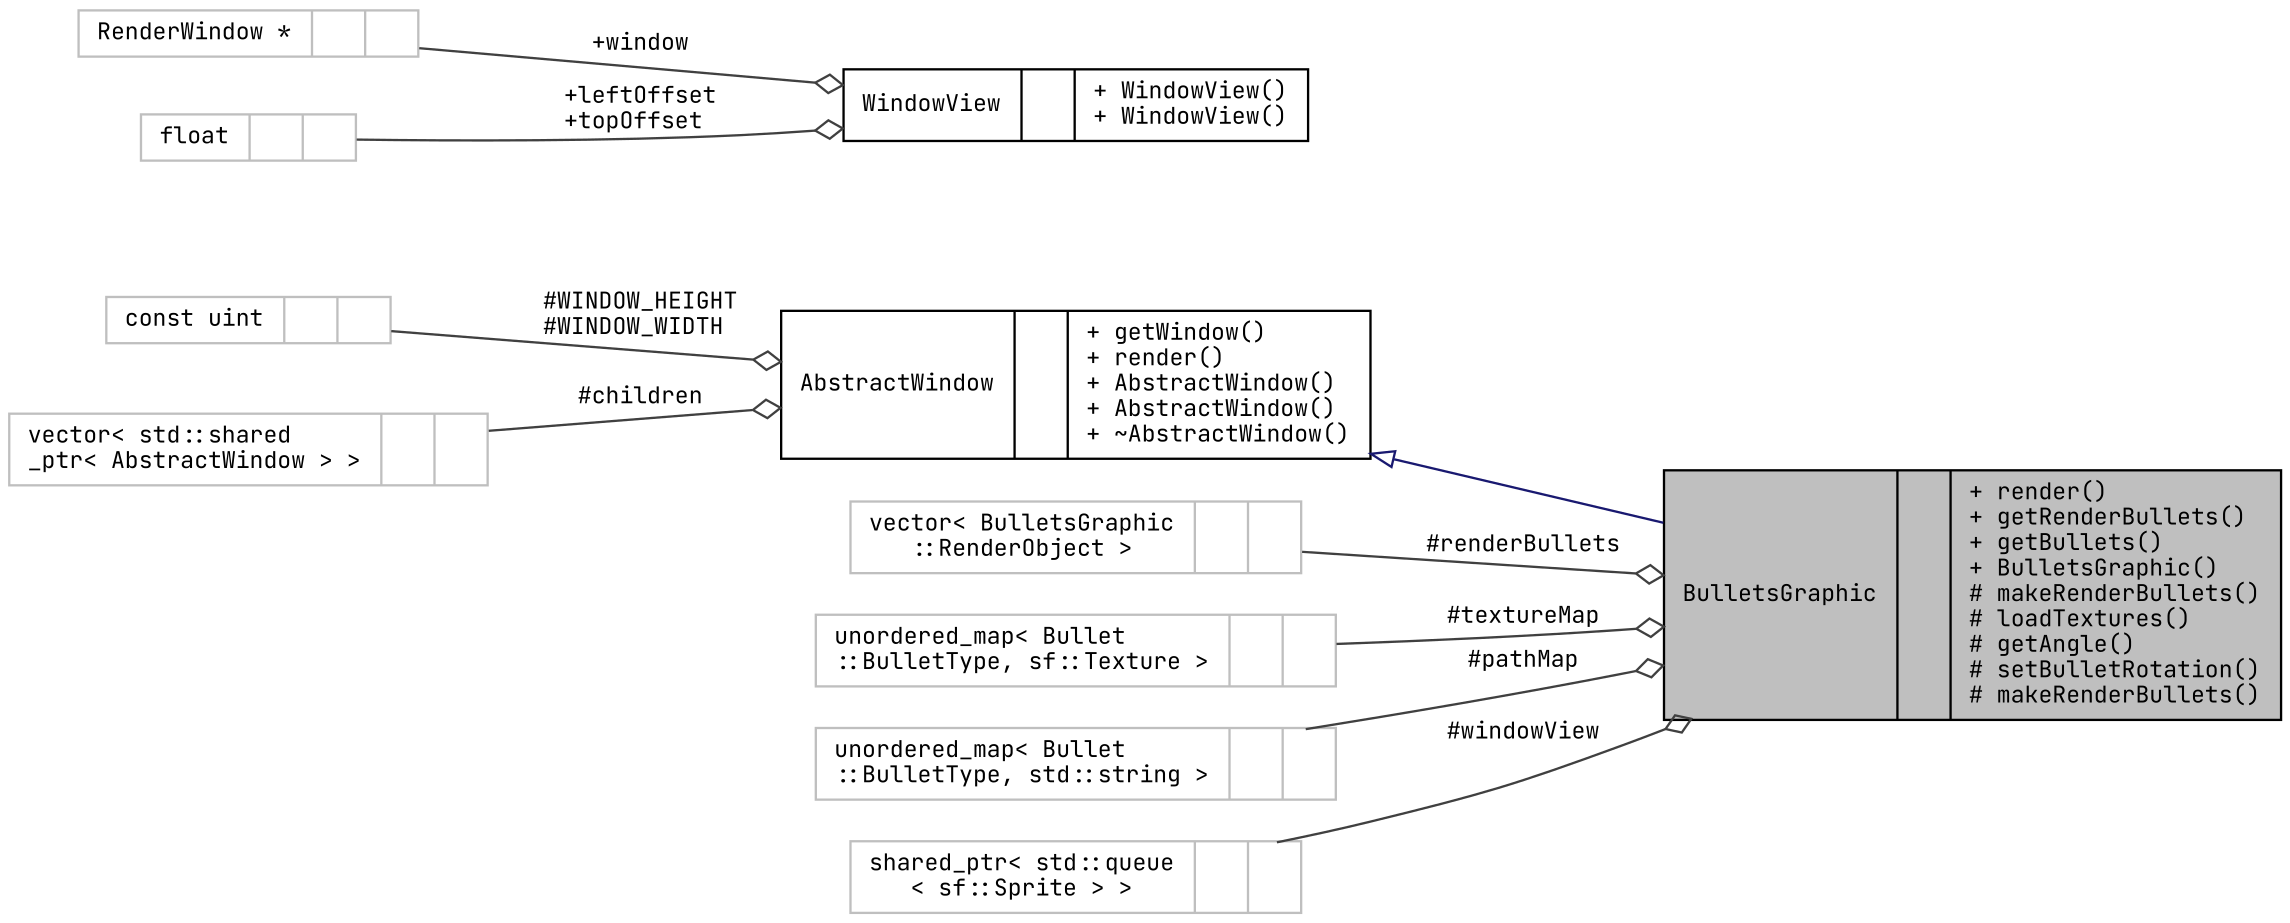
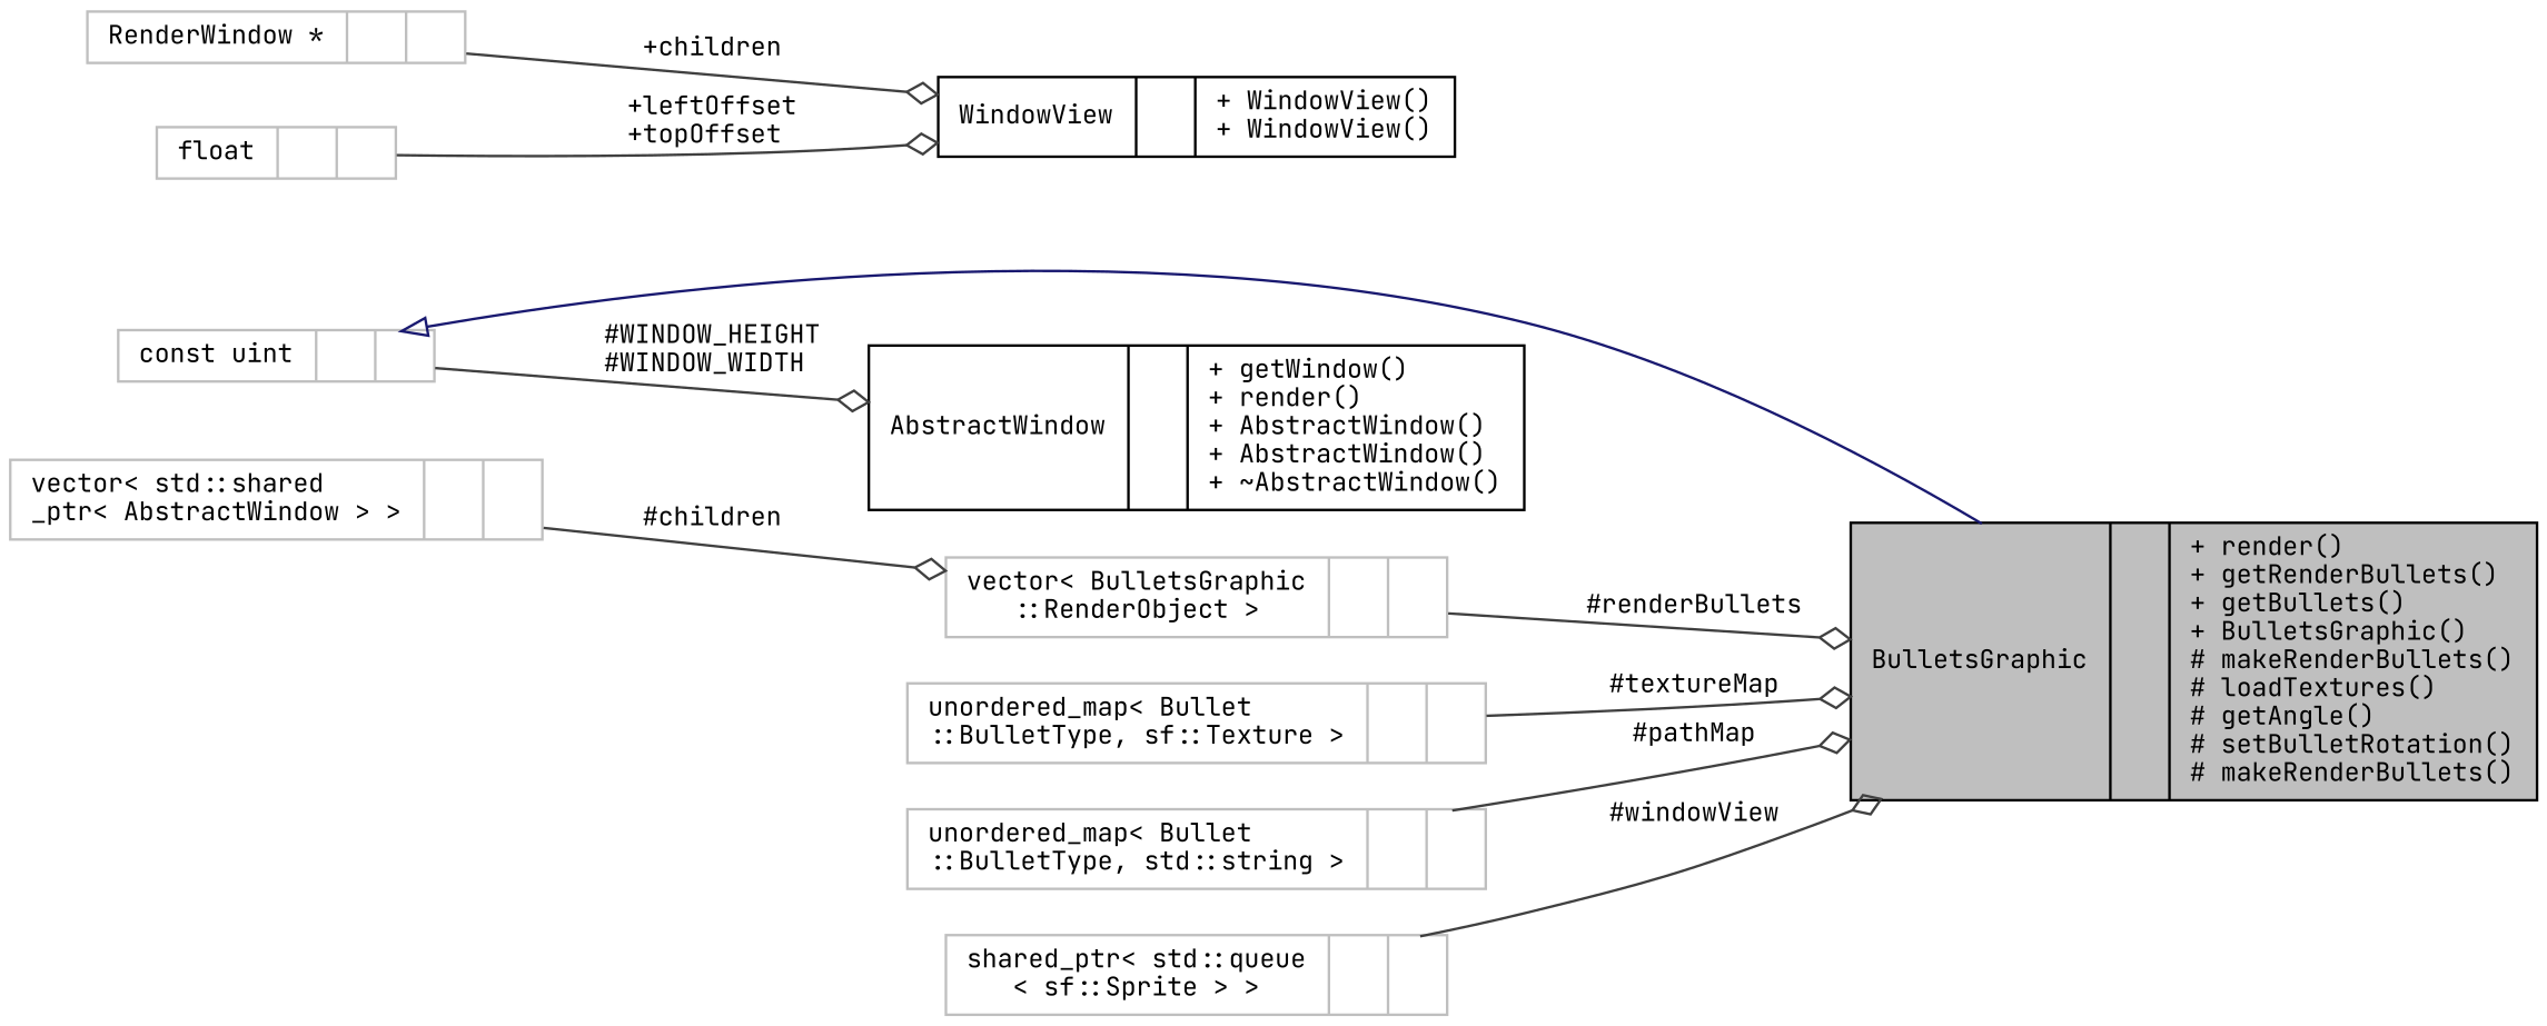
  digraph {
    fontname="JetBrains Mono"
    rankdir=LR
    node [color=grey75 fontname="JetBrains Mono" fontsize=10 shape=record]
    edge [color=grey25 fontname="JetBrains Mono" fontsize=10 labelfontname=Helvetica labelfontsize=10 style=solid arrowhead=odiamond]
    n1 [color=black fillcolor=grey75 fontcolor=black height=0.2 label="{BulletsGraphic\n||+ render()\l+ getRenderBullets()\l+ getBullets()\l+ BulletsGraphic()\l# makeRenderBullets()\l# loadTextures()\l# getAngle()\l# setBulletRotation()\l# makeRenderBullets()\l}" style=filled width=0.4]
    n2 [color=black height=0.2 label="{AbstractWindow\n||+ getWindow()\l+ render()\l+ AbstractWindow()\l+ AbstractWindow()\l+ ~AbstractWindow()\l}" width=0.4]
    n3 [height=0.2 label="{const uint\n||}" width=0.4]
    n4 [color=black height=0.2 label="{WindowView\n||+ WindowView()\l+ WindowView()\l}" width=0.4]
    n5 [height=0.2 label="{RenderWindow *\n||}" width=0.4]
    n6 [height=0.2 label="{float\n||}" width=0.4]
    n7 [height=0.2 label="{vector\< std::shared\l_ptr\< AbstractWindow \> \>\n||}" width=0.4]
    n8 [height=0.2 label="{vector\< BulletsGraphic\l::RenderObject \>\n||}" width=0.4]
    n9 [height=0.2 label="{unordered_map\< Bullet\l::BulletType, sf::Texture \>\n||}" width=0.4]
    n10 [height=0.2 label="{unordered_map\< Bullet\l::BulletType, std::string \>\n||}" width=0.4]
    n11 [height=0.2 label="{shared_ptr\< std::queue\l\< sf::Sprite \> \>\n||}" width=0.4]
-   n2 -> n1 [arrowtail=onormal color=midnightblue dir=back arrowhead=""]
+   n3 -> n1 [arrowtail=onormal color=midnightblue dir=back arrowhead=""]
    n3 -> n2 [label=" #WINDOW_HEIGHT\n#WINDOW_WIDTH"]
-   n5 -> n4 [label=" +window"]
+   n5 -> n4 [label=" +children"]
    n6 -> n4 [label=" +leftOffset\n+topOffset"]
-   n7 -> n2 [label=" #children"]
+   n7 -> n8 [label=" #children"]
    n8 -> n1 [label=" #renderBullets"]
    n9 -> n1 [label=" #textureMap"]
    n10 -> n1 [label=" #pathMap"]
    n11 -> n1 [label=" #windowView"]
  }
